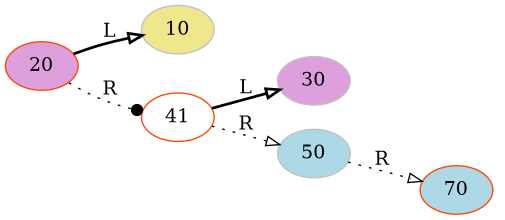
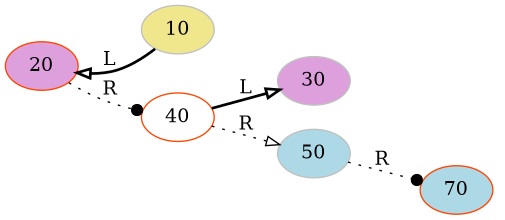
  digraph {
    rankdir=LR
    node [color=orangered fillcolor=plum style=filled]
    edge [arrowhead=onormal style=dotted]
    20
    10 [color=grey fillcolor=khaki]
-   40 [fillcolor=white label=41]
+   40 [fillcolor=white]
    30 [color=grey]
    50 [color=grey fillcolor=lightblue]
    HD0 [style=invis color="" fillcolor=""]
    70 [fillcolor=lightblue]
-   20 -> 10 [label=L style=bold]
+   10 -> 20 [label=L style=bold]
    20 -> 40 [arrowhead=dot label=R]
    40 -> 30 [label=L style=bold]
    40 -> 50 [label=R]
    50 -> HD0 [label=L style=invis arrowhead=""]
-   50 -> 70 [label=R]
+   50 -> 70 [arrowhead=dot label=R]
  }
